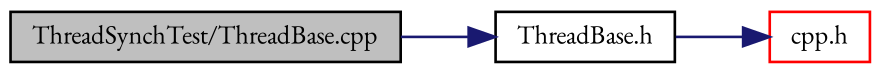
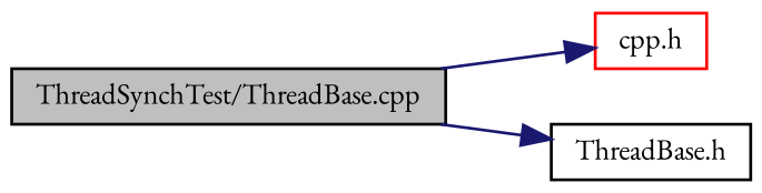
  digraph {
    fontname="EB Garamond"
    rankdir=LR
    node [color=black fillcolor=white fontname="EB Garamond" fontsize=10 shape=record style=filled]
    edge [color=midnightblue fontname="EB Garamond" fontsize=10 labelfontname="FreeSans.ttf" labelfontsize=10 style=solid]
    n1 [fillcolor=grey75 fontcolor=black height=0.2 label="ThreadSynchTest/ThreadBase.cpp" width=0.4]
    n2 [color=red height=0.2 label="cpp.h" width=0.4]
    n3 [height=0.2 label="ThreadBase.h" width=0.4]
-   n3 -> n2
+   n1 -> n2
    n1 -> n3
  }
